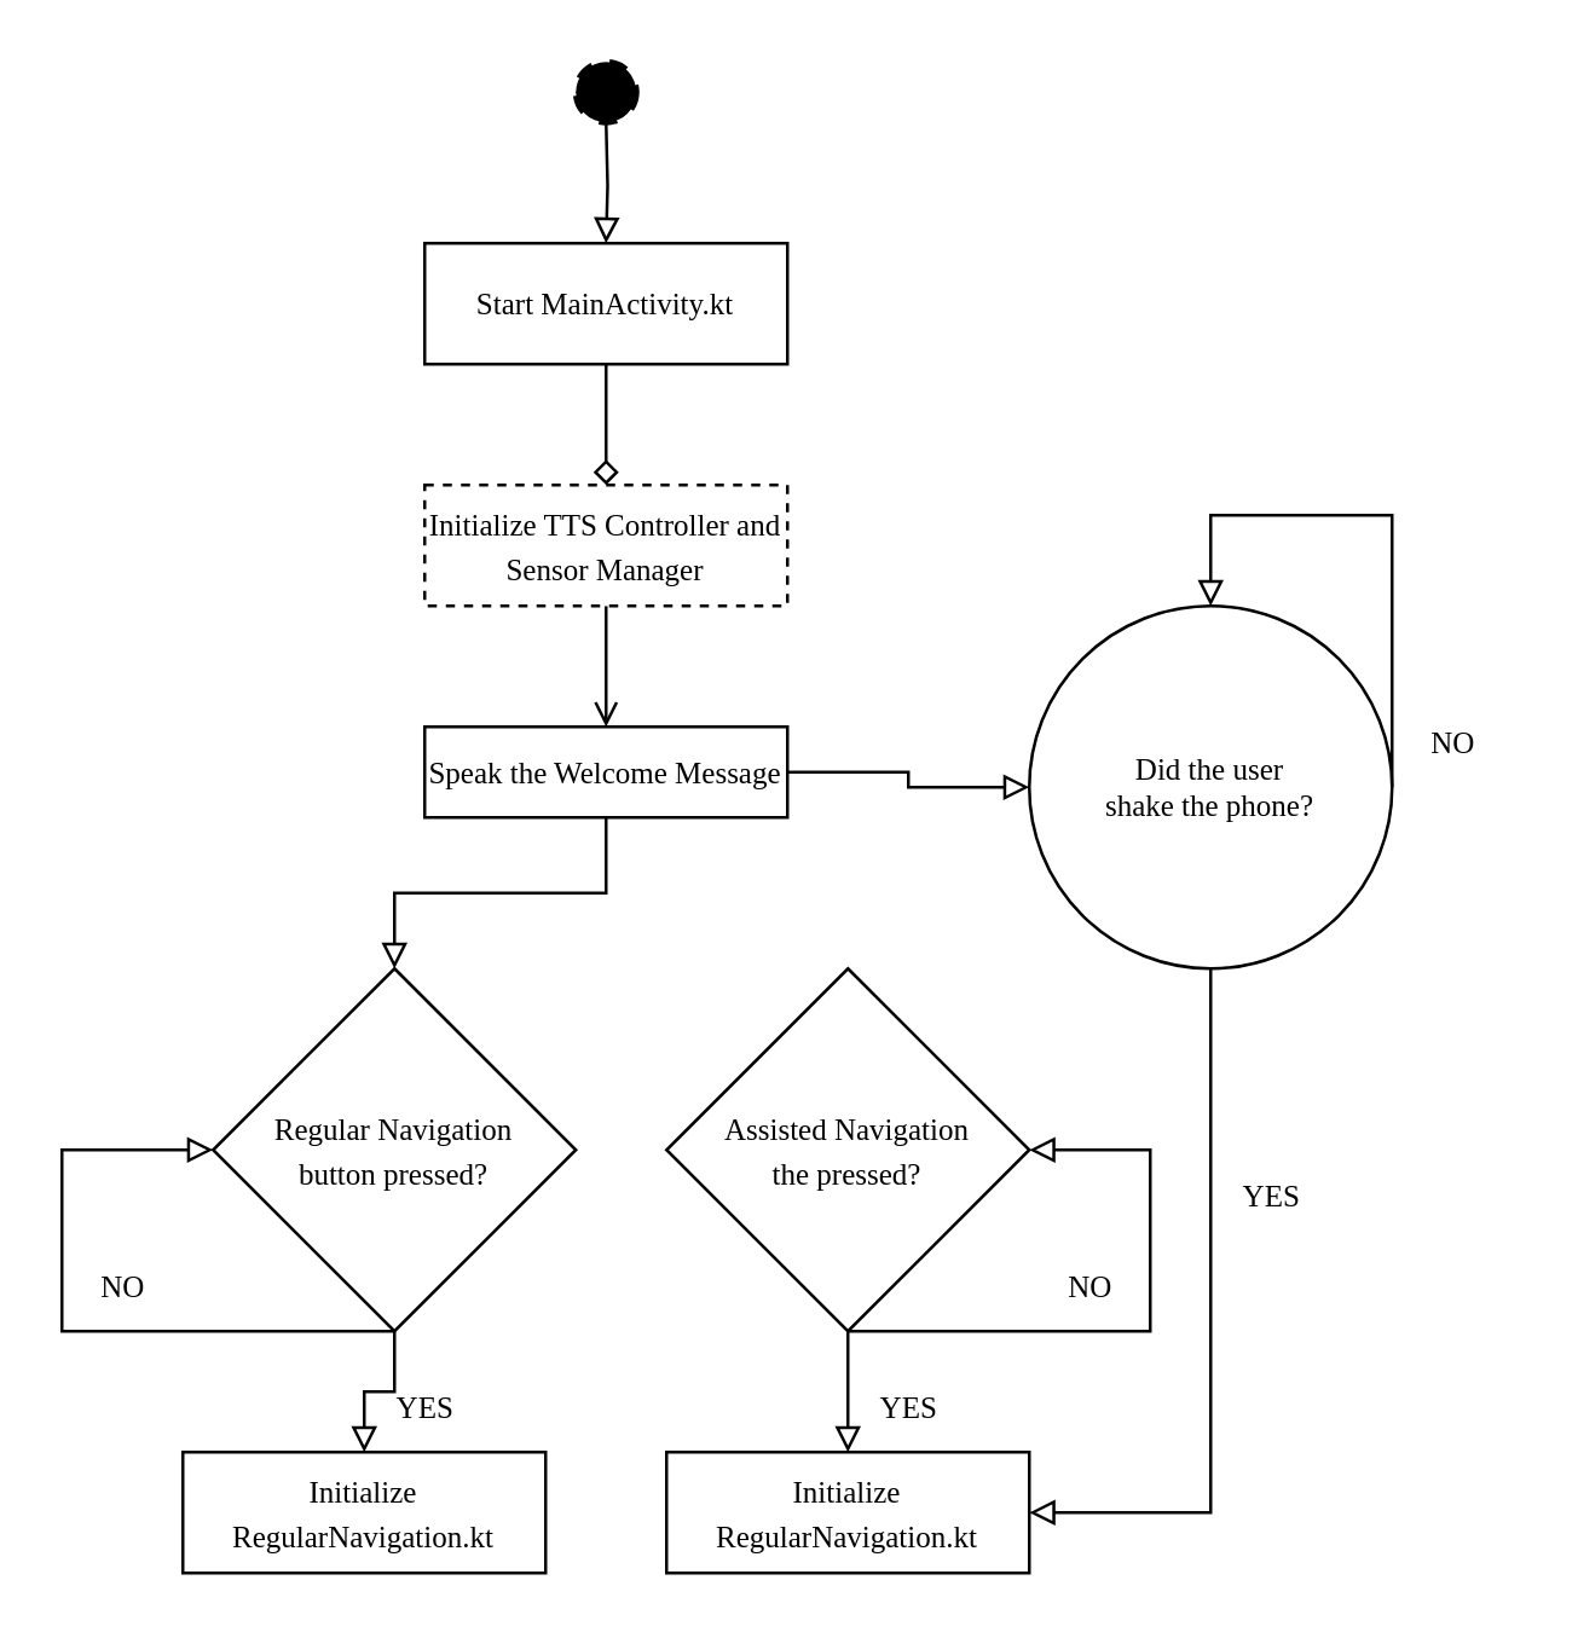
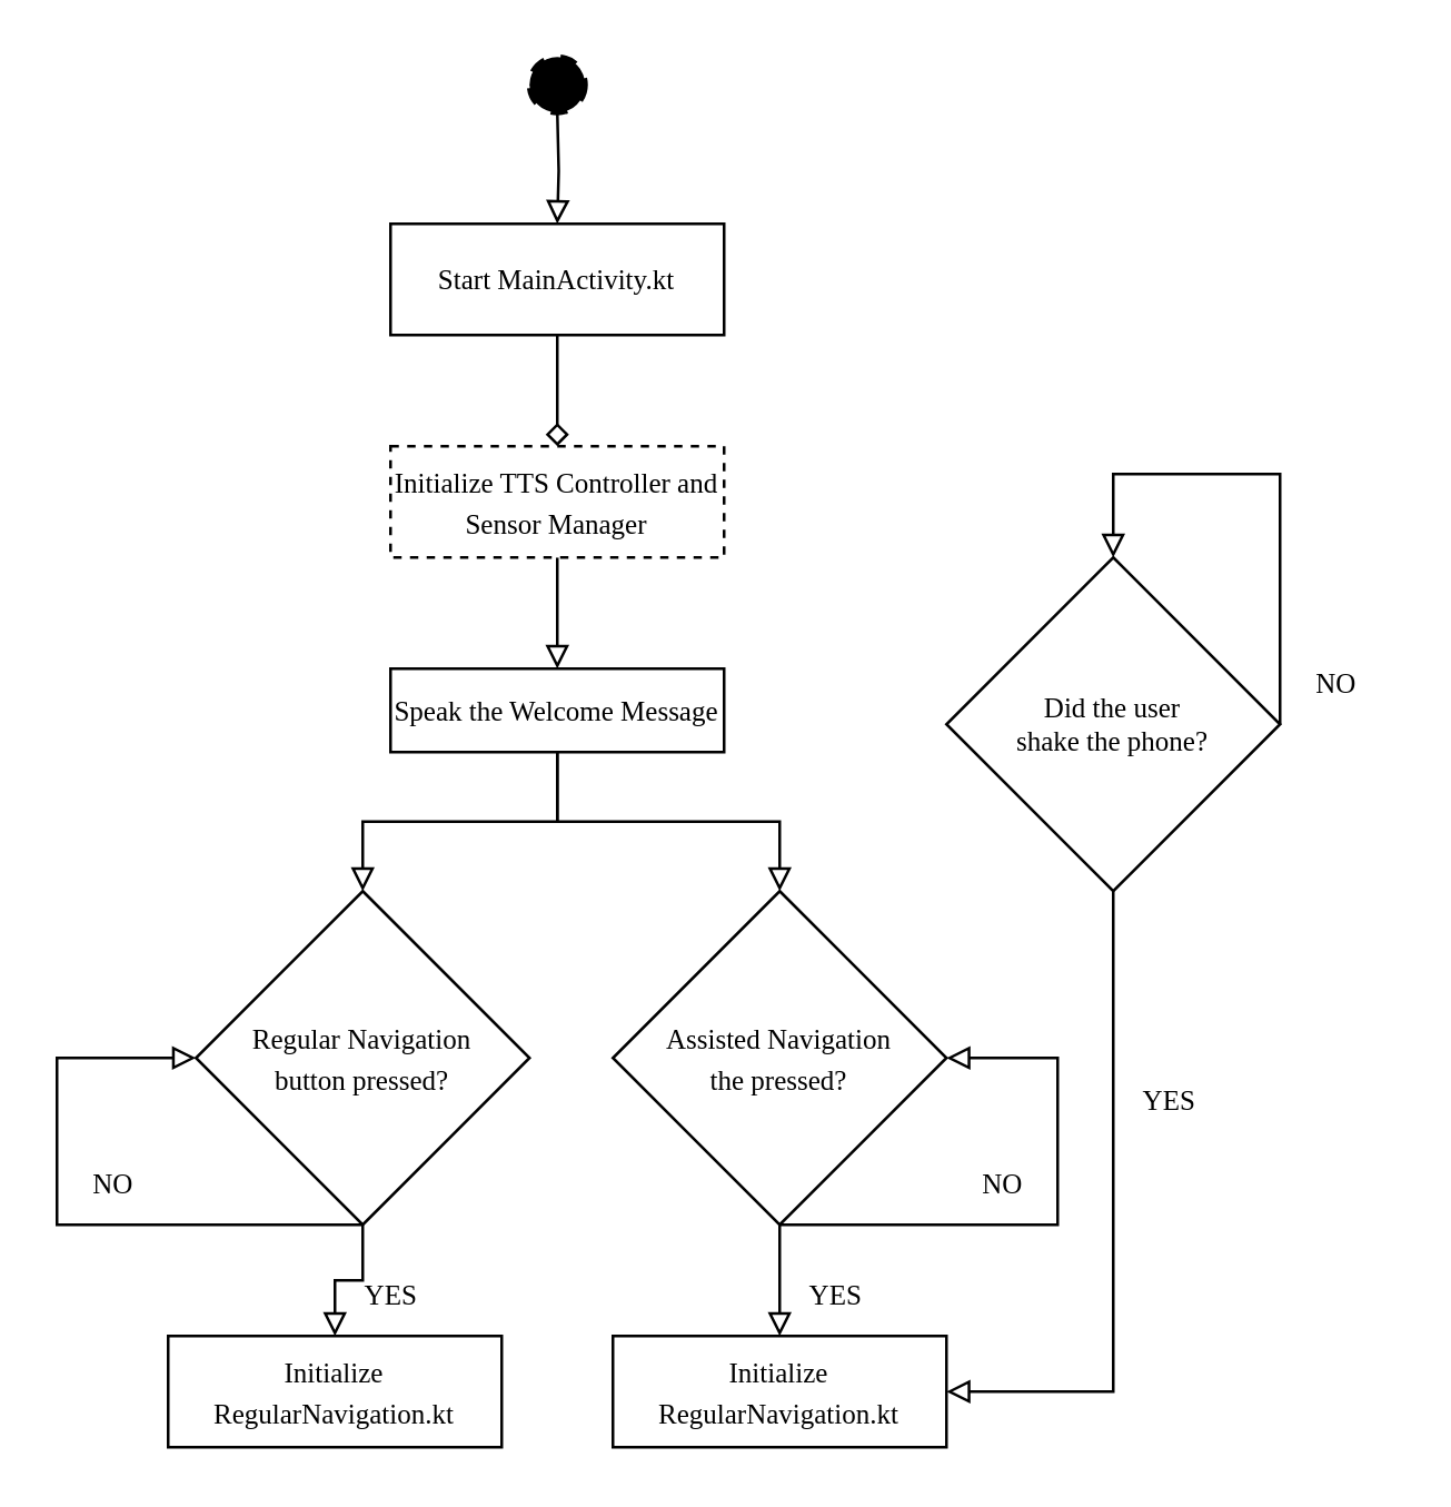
  <mxCell id="0" />
  <mxCell id="1" parent="0" />
  <mxCell id="2" value="" style="edgeStyle=orthogonalEdgeStyle;rounded=0;orthogonalLoop=1;jettySize=auto;html=1;fontFamily=Times New Roman;fontSize=10;endArrow=block;endFill=0;" parent="1" target="4" edge="1"><mxGeometry relative="1" as="geometry"><mxPoint x="200" y="40" as="sourcePoint" /></mxGeometry></mxCell>
  <mxCell id="3" value="" style="edgeStyle=orthogonalEdgeStyle;rounded=0;orthogonalLoop=1;jettySize=auto;html=1;fontFamily=Times New Roman;fontSize=10;endArrow=diamond;endFill=0;" parent="1" source="4" target="6" edge="1"><mxGeometry relative="1" as="geometry" /></mxCell>
  <mxCell id="4" value="&lt;font size=&quot;1&quot; face=&quot;Times New Roman&quot;&gt;Start MainActivity.kt&lt;/font&gt;" style="whiteSpace=wrap;html=1;fontSize=12;glass=0;strokeWidth=1;shadow=0;arcSize=50;rounded=0;" parent="1" vertex="1"><mxGeometry x="140" y="80" width="120" height="40" as="geometry" /></mxCell>
- <mxCell id="5" value="" style="edgeStyle=orthogonalEdgeStyle;rounded=0;orthogonalLoop=1;jettySize=auto;html=1;fontFamily=Times New Roman;fontSize=10;endArrow=open;endFill=0;" parent="1" source="6" target="9" edge="1"><mxGeometry relative="1" as="geometry" /></mxCell>
+ <mxCell id="5" value="" style="edgeStyle=orthogonalEdgeStyle;rounded=0;orthogonalLoop=1;jettySize=auto;html=1;fontFamily=Times New Roman;fontSize=10;endArrow=block;endFill=0;" parent="1" source="6" target="9" edge="1"><mxGeometry relative="1" as="geometry" /></mxCell>
  <mxCell id="6" value="&lt;span style=&quot;border-color: var(--border-color);&quot;&gt;&lt;font style=&quot;font-size: 10px;&quot;&gt;Initialize TTS Controller and Sensor Manager&lt;/font&gt;&lt;/span&gt;" style="rounded=0;whiteSpace=wrap;html=1;fontFamily=Times New Roman;fontSize=12;dashed=1;" parent="1" vertex="1"><mxGeometry x="140" y="160" width="120" height="40" as="geometry" /></mxCell>
- <mxCell id="7" value="" style="edgeStyle=orthogonalEdgeStyle;rounded=0;orthogonalLoop=1;jettySize=auto;html=1;fontFamily=Times New Roman;fontSize=10;endArrow=block;endFill=0;" parent="1" source="9" target="15" edge="1"><mxGeometry relative="1" as="geometry" /></mxCell>
  <mxCell id="8" value="" style="edgeStyle=orthogonalEdgeStyle;rounded=0;orthogonalLoop=1;jettySize=auto;html=1;fontFamily=Times New Roman;fontSize=10;endArrow=block;endFill=0;entryX=0.5;entryY=0;entryDx=0;entryDy=0;" parent="1" source="9" target="11" edge="1"><mxGeometry relative="1" as="geometry" /></mxCell>
  <mxCell id="9" value="&lt;span style=&quot;border-color: var(--border-color);&quot;&gt;&lt;font style=&quot;font-size: 10px;&quot;&gt;Speak the Welcome Message&lt;/font&gt;&lt;/span&gt;" style="rounded=0;whiteSpace=wrap;html=1;fontFamily=Times New Roman;fontSize=12;" parent="1" vertex="1"><mxGeometry x="140" y="240" width="120" height="30" as="geometry" /></mxCell>
  <mxCell id="10" value="" style="edgeStyle=orthogonalEdgeStyle;rounded=0;orthogonalLoop=1;jettySize=auto;html=1;fontFamily=Times New Roman;fontSize=10;endArrow=block;endFill=0;" parent="1" source="11" target="17" edge="1"><mxGeometry relative="1" as="geometry" /></mxCell>
  <mxCell id="11" value="&lt;span style=&quot;border-color: var(--border-color); font-size: 12px;&quot;&gt;&lt;font style=&quot;border-color: var(--border-color); font-size: 10px;&quot;&gt;Regular Navigation &lt;br&gt;button pressed?&lt;/font&gt;&lt;/span&gt;" style="rhombus;whiteSpace=wrap;html=1;fontFamily=Times New Roman;fontSize=10;" parent="1" vertex="1"><mxGeometry x="70" y="320" width="120" height="120" as="geometry" /></mxCell>
  <mxCell id="12" value="" style="edgeStyle=orthogonalEdgeStyle;rounded=0;orthogonalLoop=1;jettySize=auto;html=1;fontFamily=Times New Roman;fontSize=10;endArrow=block;endFill=0;" parent="1" source="13" target="18" edge="1"><mxGeometry relative="1" as="geometry" /></mxCell>
  <mxCell id="13" value="&lt;span style=&quot;border-color: var(--border-color); font-size: 12px;&quot;&gt;&lt;font style=&quot;border-color: var(--border-color); font-size: 10px;&quot;&gt;Assisted Navigation &lt;br&gt;the pressed?&lt;/font&gt;&lt;/span&gt;" style="rhombus;whiteSpace=wrap;html=1;fontFamily=Times New Roman;fontSize=10;" parent="1" vertex="1"><mxGeometry x="220" y="320" width="120" height="120" as="geometry" /></mxCell>
  <mxCell id="14" style="edgeStyle=orthogonalEdgeStyle;rounded=0;orthogonalLoop=1;jettySize=auto;html=1;entryX=1;entryY=0.5;entryDx=0;entryDy=0;fontFamily=Times New Roman;fontSize=10;endArrow=block;endFill=0;" parent="1" source="15" target="18" edge="1"><mxGeometry relative="1" as="geometry" /></mxCell>
- <mxCell id="15" value="Did the user &lt;br&gt;shake the phone?" style="ellipse;whiteSpace=wrap;html=1;fontFamily=Times New Roman;fontSize=10;" parent="1" vertex="1"><mxGeometry x="340" y="200" width="120" height="120" as="geometry" /></mxCell>
+ <mxCell id="15" value="Did the user &lt;br&gt;shake the phone?" style="rhombus;whiteSpace=wrap;html=1;fontFamily=Times New Roman;fontSize=10;" parent="1" vertex="1"><mxGeometry x="340" y="200" width="120" height="120" as="geometry" /></mxCell>
+ <mxCell id="16" value="" style="edgeStyle=orthogonalEdgeStyle;rounded=0;orthogonalLoop=1;jettySize=auto;html=1;fontFamily=Times New Roman;fontSize=10;endArrow=block;endFill=0;entryX=0.5;entryY=0;entryDx=0;entryDy=0;exitX=0.5;exitY=1;exitDx=0;exitDy=0;" parent="1" source="9" target="13" edge="1"><mxGeometry relative="1" as="geometry"><mxPoint x="210" y="290" as="sourcePoint" /><mxPoint x="130" y="330" as="targetPoint" /></mxGeometry></mxCell>
  <mxCell id="17" value="&lt;span style=&quot;border-color: var(--border-color);&quot;&gt;&lt;font style=&quot;font-size: 10px;&quot;&gt;Initialize RegularNavigation.kt&lt;/font&gt;&lt;/span&gt;" style="rounded=0;whiteSpace=wrap;html=1;fontFamily=Times New Roman;fontSize=12;" parent="1" vertex="1"><mxGeometry x="60" y="480" width="120" height="40" as="geometry" /></mxCell>
  <mxCell id="18" value="&lt;span style=&quot;border-color: var(--border-color);&quot;&gt;&lt;font style=&quot;font-size: 10px;&quot;&gt;Initialize RegularNavigation.kt&lt;/font&gt;&lt;/span&gt;" style="rounded=0;whiteSpace=wrap;html=1;fontFamily=Times New Roman;fontSize=12;" parent="1" vertex="1"><mxGeometry x="220" y="480" width="120" height="40" as="geometry" /></mxCell>
  <mxCell id="19" style="edgeStyle=orthogonalEdgeStyle;rounded=0;orthogonalLoop=1;jettySize=auto;html=1;fontFamily=Times New Roman;fontSize=10;endArrow=block;endFill=0;entryX=0.5;entryY=0;entryDx=0;entryDy=0;exitX=1;exitY=0.5;exitDx=0;exitDy=0;" parent="1" source="15" target="15" edge="1"><mxGeometry relative="1" as="geometry"><Array as="points"><mxPoint x="460" y="170" /><mxPoint x="400" y="170" /></Array></mxGeometry></mxCell>
  <mxCell id="20" style="edgeStyle=orthogonalEdgeStyle;rounded=0;orthogonalLoop=1;jettySize=auto;html=1;fontFamily=Times New Roman;fontSize=10;endArrow=block;endFill=0;exitX=0.5;exitY=1;exitDx=0;exitDy=0;" parent="1" source="11" target="11" edge="1"><mxGeometry relative="1" as="geometry"><Array as="points"><mxPoint x="20" y="380" /></Array></mxGeometry></mxCell>
  <mxCell id="21" style="edgeStyle=orthogonalEdgeStyle;rounded=0;orthogonalLoop=1;jettySize=auto;html=1;fontFamily=Times New Roman;fontSize=10;endArrow=block;endFill=0;exitX=0.5;exitY=1;exitDx=0;exitDy=0;" parent="1" edge="1"><mxGeometry relative="1" as="geometry"><mxPoint x="280" y="439.96" as="sourcePoint" /><mxPoint x="340" y="380" as="targetPoint" /><Array as="points"><mxPoint x="380" y="440" /><mxPoint x="380" y="380" /></Array></mxGeometry></mxCell>
  <mxCell id="22" value="YES" style="text;html=1;align=center;verticalAlign=middle;resizable=0;points=[];autosize=1;strokeColor=none;fillColor=none;fontSize=10;fontFamily=Times New Roman;" parent="1" vertex="1"><mxGeometry x="120" y="450" width="40" height="30" as="geometry" /></mxCell>
  <mxCell id="23" value="YES" style="text;html=1;align=center;verticalAlign=middle;resizable=0;points=[];autosize=1;strokeColor=none;fillColor=none;fontSize=10;fontFamily=Times New Roman;" parent="1" vertex="1"><mxGeometry x="280" y="450" width="40" height="30" as="geometry" /></mxCell>
  <mxCell id="24" value="NO" style="text;html=1;align=center;verticalAlign=middle;resizable=0;points=[];autosize=1;strokeColor=none;fillColor=none;fontSize=10;fontFamily=Times New Roman;" parent="1" vertex="1"><mxGeometry x="20" y="410" width="40" height="30" as="geometry" /></mxCell>
  <mxCell id="25" value="NO" style="text;html=1;align=center;verticalAlign=middle;resizable=0;points=[];autosize=1;strokeColor=none;fillColor=none;fontSize=10;fontFamily=Times New Roman;" parent="1" vertex="1"><mxGeometry x="340" y="410" width="40" height="30" as="geometry" /></mxCell>
  <mxCell id="26" value="YES" style="text;html=1;align=center;verticalAlign=middle;resizable=0;points=[];autosize=1;strokeColor=none;fillColor=none;fontSize=10;fontFamily=Times New Roman;" parent="1" vertex="1"><mxGeometry x="400" y="380" width="40" height="30" as="geometry" /></mxCell>
  <mxCell id="27" value="NO" style="text;html=1;align=center;verticalAlign=middle;resizable=0;points=[];autosize=1;strokeColor=none;fillColor=none;fontSize=10;fontFamily=Times New Roman;" parent="1" vertex="1"><mxGeometry x="460" y="230" width="40" height="30" as="geometry" /></mxCell>
  <mxCell id="28" value="" style="ellipse;whiteSpace=wrap;html=1;dashed=1;strokeWidth=2;fontSize=12;fontColor=#000000;fillColor=#000000;" vertex="1" parent="1"><mxGeometry x="190" y="20" width="20" height="20" as="geometry" /></mxCell>
